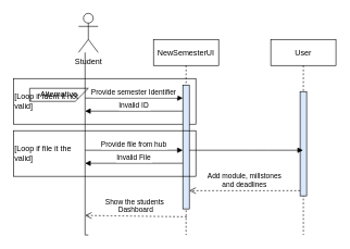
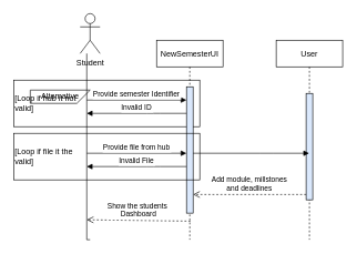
  <mxCell id="0" />
  <mxCell id="1" parent="0" />
- <mxCell id="2" value="[Loop if ident it not &lt;br&gt;valid]" style="rounded=0;whiteSpace=wrap;html=1;fillColor=none;align=left;" vertex="1" parent="1"><mxGeometry x="20" y="120" width="280" height="70" as="geometry" /></mxCell>
+ <mxCell id="2" value="[Loop if hub it not &lt;br&gt;valid]" style="rounded=0;whiteSpace=wrap;html=1;fillColor=none;align=left;" vertex="1" parent="1"><mxGeometry x="20" y="120" width="280" height="70" as="geometry" /></mxCell>
  <mxCell id="3" value="NewSemesterUI" style="shape=umlLifeline;perimeter=lifelinePerimeter;container=1;collapsible=0;recursiveResize=0;rounded=0;shadow=0;strokeWidth=1;" parent="1" vertex="1"><mxGeometry x="235" y="60" width="100" height="300" as="geometry" /></mxCell>
  <mxCell id="4" value="" style="points=[];perimeter=orthogonalPerimeter;rounded=0;shadow=0;strokeWidth=1;fillColor=#dae8fc;" parent="3" vertex="1"><mxGeometry x="45" y="70" width="10" height="190" as="geometry" /></mxCell>
  <mxCell id="5" value="User" style="shape=umlLifeline;perimeter=lifelinePerimeter;container=1;collapsible=0;recursiveResize=0;rounded=0;shadow=0;strokeWidth=1;" parent="1" vertex="1"><mxGeometry x="415" y="60" width="100" height="300" as="geometry" /></mxCell>
  <mxCell id="6" value="" style="points=[];perimeter=orthogonalPerimeter;rounded=0;shadow=0;strokeWidth=1;fillColor=#dae8fc;" parent="5" vertex="1"><mxGeometry x="45" y="80" width="10" height="160" as="geometry" /></mxCell>
  <mxCell id="7" value="Add module, millstones &#10;and deadlines" style="verticalAlign=bottom;endArrow=open;dashed=1;endSize=8;exitX=0;exitY=0.95;shadow=0;strokeWidth=1;" parent="1" source="6" target="4" edge="1"><mxGeometry relative="1" as="geometry"><mxPoint x="390" y="216" as="targetPoint" /></mxGeometry></mxCell>
  <mxCell id="8" style="edgeStyle=orthogonalEdgeStyle;rounded=0;orthogonalLoop=1;jettySize=auto;html=1;endArrow=none;endFill=0;" edge="1" parent="1" source="9"><mxGeometry relative="1" as="geometry"><mxPoint x="135" y="360" as="targetPoint" /><Array as="points"><mxPoint x="130" y="360" /></Array></mxGeometry></mxCell>
  <mxCell id="9" value="Student" style="shape=umlActor;verticalLabelPosition=bottom;verticalAlign=top;html=1;outlineConnect=0;" vertex="1" parent="1"><mxGeometry x="120" y="20" width="30" height="60" as="geometry" /></mxCell>
  <mxCell id="10" value="Provide semester Identifier" style="verticalAlign=bottom;endArrow=block;shadow=0;strokeWidth=1;" edge="1" parent="1"><mxGeometry relative="1" as="geometry"><mxPoint x="130" y="150" as="sourcePoint" /><mxPoint x="280" y="150" as="targetPoint" /></mxGeometry></mxCell>
  <mxCell id="11" value="Alternative" style="shape=card;whiteSpace=wrap;html=1;fillColor=none;direction=north;flipH=1;" vertex="1" parent="1"><mxGeometry x="45" y="135" width="90" height="20" as="geometry" /></mxCell>
  <mxCell id="12" value="Invalid ID" style="verticalAlign=bottom;endArrow=block;entryX=1;entryY=0;shadow=0;strokeWidth=1;" edge="1" parent="1" source="4"><mxGeometry relative="1" as="geometry"><mxPoint x="200" y="180" as="sourcePoint" /><mxPoint x="130" y="170" as="targetPoint" /><Array as="points"><mxPoint x="230" y="170" /></Array></mxGeometry></mxCell>
  <mxCell id="13" value="[Loop if file it the &lt;br&gt;valid]" style="rounded=0;whiteSpace=wrap;html=1;fillColor=none;align=left;" vertex="1" parent="1"><mxGeometry x="20" y="200" width="280" height="70" as="geometry" /></mxCell>
  <mxCell id="14" value="Provide file from hub" style="verticalAlign=bottom;endArrow=block;shadow=0;strokeWidth=1;" edge="1" parent="1"><mxGeometry relative="1" as="geometry"><mxPoint x="130" y="230" as="sourcePoint" /><mxPoint x="280" y="230" as="targetPoint" /></mxGeometry></mxCell>
  <mxCell id="15" value="Invalid File" style="verticalAlign=bottom;endArrow=block;entryX=1;entryY=0;shadow=0;strokeWidth=1;" edge="1" parent="1"><mxGeometry relative="1" as="geometry"><mxPoint x="280" y="250" as="sourcePoint" /><mxPoint x="130" y="250" as="targetPoint" /><Array as="points"><mxPoint x="230" y="250" /></Array></mxGeometry></mxCell>
  <mxCell id="16" value="" style="verticalAlign=bottom;endArrow=block;shadow=0;strokeWidth=1;" edge="1" parent="1"><mxGeometry x="-0.083" relative="1" as="geometry"><mxPoint x="290" y="230" as="sourcePoint" /><mxPoint x="464.5" y="230" as="targetPoint" /><Array as="points"><mxPoint x="400" y="230" /></Array><mxPoint as="offset" /></mxGeometry></mxCell>
  <mxCell id="17" value="Show the students &#10;Dashboard" style="verticalAlign=bottom;endArrow=open;dashed=1;endSize=8;shadow=0;strokeWidth=1;exitX=0.51;exitY=0.907;exitDx=0;exitDy=0;exitPerimeter=0;" edge="1" parent="1" source="3"><mxGeometry relative="1" as="geometry"><mxPoint x="130" y="330" as="targetPoint" /><mxPoint x="280" y="330" as="sourcePoint" /></mxGeometry></mxCell>
